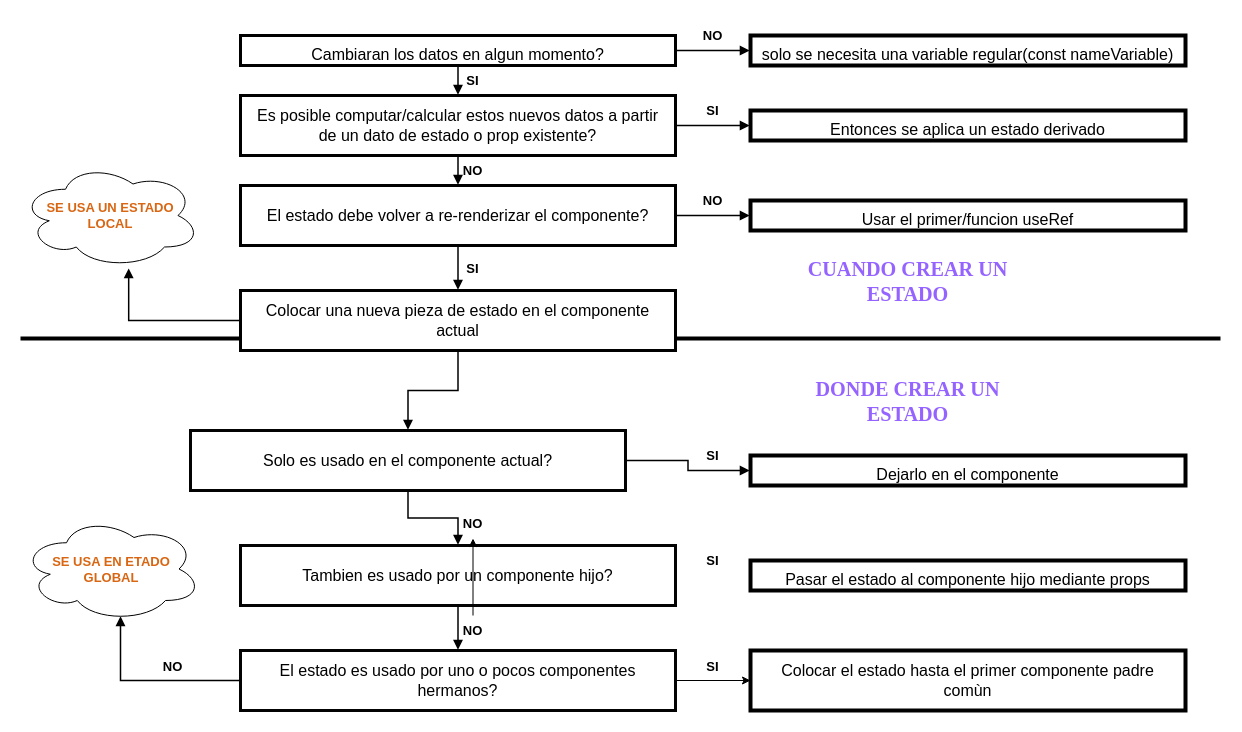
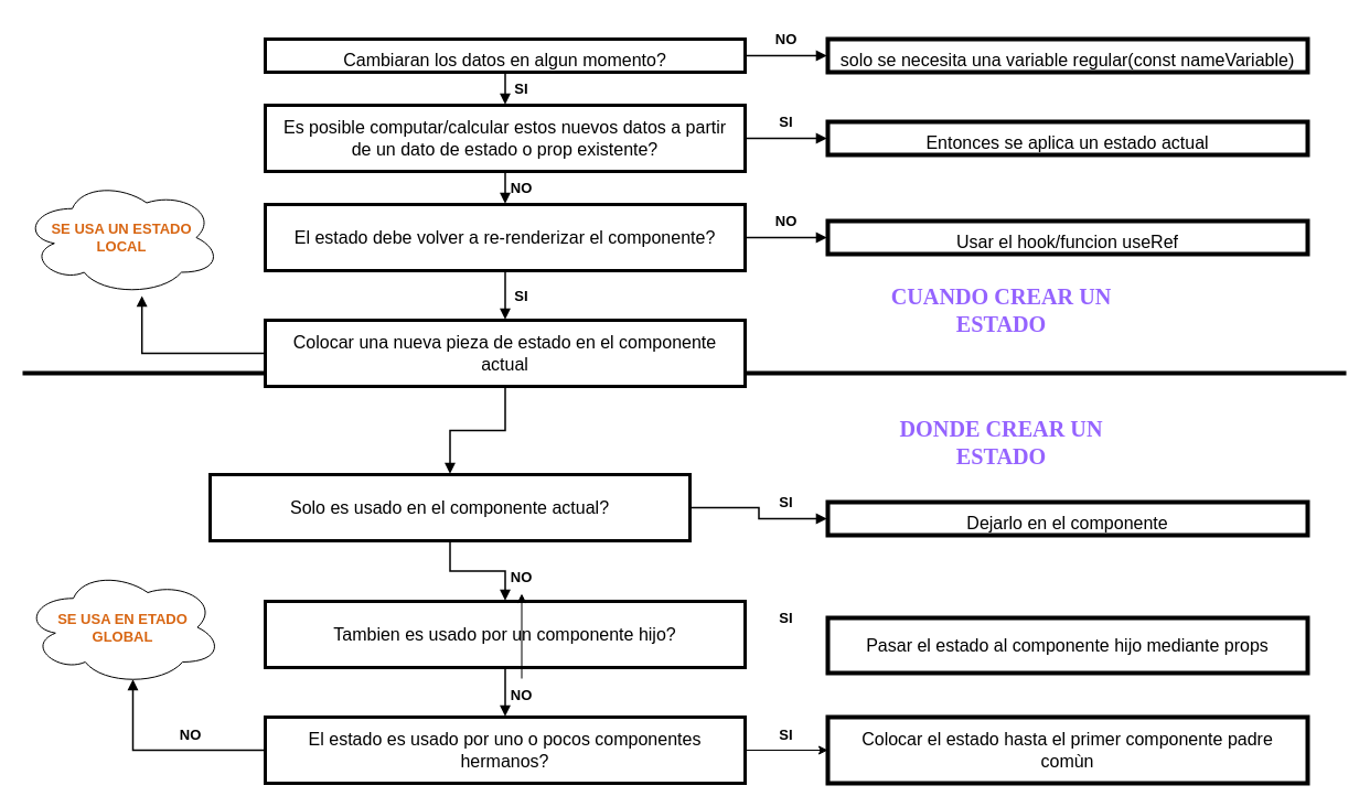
  <mxCell id="0" />
  <mxCell id="1" parent="0" />
  <mxCell id="2" value="Cambiaran los datos en algun momento?" style="html=1;overflow=block;blockSpacing=1;whiteSpace=wrap;fontSize=16;fontColor=default;align=center;spacing=9;strokeColor=#000000;fillColor=default;strokeWidth=3;lucidId=y-L2XgPG~pa.;perimeterSpacing=0;" vertex="1" parent="1"><mxGeometry x="240" y="35" width="435" height="30" as="geometry" /></mxCell>
  <mxCell id="3" value="solo se necesita una variable regular(const nameVariable)" style="html=1;overflow=block;blockSpacing=1;whiteSpace=wrap;fontSize=16;align=center;spacing=9;strokeColor=default;fillColor=default;strokeWidth=4;lucidId=0-L2NfZNu-TH;" vertex="1" parent="1"><mxGeometry x="750" y="35" width="435" height="30" as="geometry" /></mxCell>
  <mxCell id="4" value="" style="html=1;jettySize=18;whiteSpace=wrap;fontSize=13;strokeOpacity=100;strokeWidth=1.5;rounded=1;arcSize=0;edgeStyle=orthogonalEdgeStyle;startArrow=none;endArrow=block;endFill=1;exitX=1.002;exitY=0.5;exitPerimeter=0;entryX=-0.002;entryY=0.5;entryPerimeter=0;lucidId=b_L2WuU~-9Xe;" edge="1" parent="1" source="2" target="3"><mxGeometry width="100" height="100" relative="1" as="geometry"><Array as="points" /></mxGeometry></mxCell>
  <mxCell id="5" value="SI" style="html=1;overflow=block;blockSpacing=1;whiteSpace=wrap;fontSize=13;fontStyle=1;align=center;spacing=3.8;strokeOpacity=0;fillOpacity=0;fillColor=#ffffff;strokeWidth=NaN;lucidId=E_L2T2ztCqjh;" vertex="1" parent="1"><mxGeometry x="450" y="65" width="45" height="30" as="geometry" /></mxCell>
  <mxCell id="6" value="NO" style="html=1;overflow=block;blockSpacing=1;whiteSpace=wrap;fontSize=13;fontStyle=1;align=center;spacing=3.8;strokeOpacity=0;fillOpacity=0;fillColor=#ffffff;strokeWidth=NaN;lucidId=6_L2Kp-9clnS;" vertex="1" parent="1"><mxGeometry x="690" y="20" width="45" height="30" as="geometry" /></mxCell>
  <mxCell id="7" value="Es posible computar/calcular estos nuevos datos a partir de un dato de estado o prop existente?" style="html=1;overflow=block;blockSpacing=1;whiteSpace=wrap;fontSize=16;align=center;spacing=9;strokeColor=default;fillColor=default;strokeWidth=3;lucidId=o.L2Uu2e13lz;" vertex="1" parent="1"><mxGeometry x="240" y="95" width="435" height="60" as="geometry" /></mxCell>
  <mxCell id="8" value="" style="html=1;jettySize=18;whiteSpace=wrap;fontSize=13;strokeOpacity=100;strokeWidth=1.5;rounded=1;arcSize=0;edgeStyle=orthogonalEdgeStyle;startArrow=none;endArrow=block;endFill=1;exitX=0.5;exitY=1.025;exitPerimeter=0;entryX=0.5;entryY=-0.012;entryPerimeter=0;lucidId=y.L2HS76GQda;" edge="1" parent="1" source="2" target="7"><mxGeometry width="100" height="100" relative="1" as="geometry"><Array as="points" /></mxGeometry></mxCell>
- <mxCell id="9" value="Entonces se aplica un estado derivado" style="html=1;overflow=block;blockSpacing=1;whiteSpace=wrap;fontSize=16;align=center;spacing=9;strokeColor=default;fillColor=default;strokeWidth=4;lucidId=r~L2imKpc-Fs;" vertex="1" parent="1"><mxGeometry x="750" y="110" width="435" height="30" as="geometry" /></mxCell>
+ <mxCell id="9" value="Entonces se aplica un estado actual" style="html=1;overflow=block;blockSpacing=1;whiteSpace=wrap;fontSize=16;align=center;spacing=9;strokeColor=default;fillColor=default;strokeWidth=4;lucidId=r~L2imKpc-Fs;" vertex="1" parent="1"><mxGeometry x="750" y="110" width="435" height="30" as="geometry" /></mxCell>
  <mxCell id="10" value="" style="html=1;jettySize=18;whiteSpace=wrap;fontSize=13;strokeOpacity=100;strokeWidth=1.5;rounded=1;arcSize=0;edgeStyle=orthogonalEdgeStyle;startArrow=none;endArrow=block;endFill=1;exitX=1.002;exitY=0.5;exitPerimeter=0;entryX=-0.002;entryY=0.5;entryPerimeter=0;lucidId=x~L2sG259OJJ;" edge="1" parent="1" source="7" target="9"><mxGeometry width="100" height="100" relative="1" as="geometry"><Array as="points" /></mxGeometry></mxCell>
  <mxCell id="11" value="SI" style="html=1;overflow=block;blockSpacing=1;whiteSpace=wrap;fontSize=13;fontStyle=1;align=center;spacing=3.8;strokeOpacity=0;fillOpacity=0;fillColor=#ffffff;strokeWidth=NaN;lucidId=z~L2~txjOp.e;" vertex="1" parent="1"><mxGeometry x="690" y="95" width="45" height="30" as="geometry" /></mxCell>
  <mxCell id="12" value="El estado debe volver a re-renderizar el componente?" style="html=1;overflow=block;blockSpacing=1;whiteSpace=wrap;fontSize=16;align=center;spacing=9;strokeColor=default;fillColor=default;strokeWidth=3;lucidId=2bM2VGP70ALo;" vertex="1" parent="1"><mxGeometry x="240" y="185" width="435" height="60" as="geometry" /></mxCell>
  <mxCell id="13" value="NO" style="html=1;overflow=block;blockSpacing=1;whiteSpace=wrap;fontSize=13;fontStyle=1;align=center;spacing=3.8;strokeOpacity=0;fillOpacity=0;fillColor=#ffffff;strokeWidth=NaN;lucidId=_bM2fdtlc_xq;" vertex="1" parent="1"><mxGeometry x="450" y="155" width="45" height="30" as="geometry" /></mxCell>
  <mxCell id="14" value="" style="html=1;jettySize=18;whiteSpace=wrap;fontSize=13;strokeOpacity=100;strokeWidth=1.5;rounded=1;arcSize=0;edgeStyle=orthogonalEdgeStyle;startArrow=none;endArrow=block;endFill=1;exitX=0.5;exitY=1.013;exitPerimeter=0;entryX=0.5;entryY=-0.012;entryPerimeter=0;lucidId=rcM2xo-LAMJF;" edge="1" parent="1" source="7" target="12"><mxGeometry width="100" height="100" relative="1" as="geometry"><Array as="points" /></mxGeometry></mxCell>
- <mxCell id="15" value="Usar el primer/funcion useRef" style="html=1;overflow=block;blockSpacing=1;whiteSpace=wrap;fontSize=16;align=center;spacing=9;strokeColor=default;fillColor=default;strokeWidth=4;lucidId=MdM22zj0AW-9;" vertex="1" parent="1"><mxGeometry x="750" y="200" width="435" height="30" as="geometry" /></mxCell>
+ <mxCell id="15" value="Usar el hook/funcion useRef" style="html=1;overflow=block;blockSpacing=1;whiteSpace=wrap;fontSize=16;align=center;spacing=9;strokeColor=default;fillColor=default;strokeWidth=4;lucidId=MdM22zj0AW-9;" vertex="1" parent="1"><mxGeometry x="750" y="200" width="435" height="30" as="geometry" /></mxCell>
  <mxCell id="16" value="" style="html=1;jettySize=18;whiteSpace=wrap;fontSize=13;strokeOpacity=100;strokeWidth=1.5;rounded=1;arcSize=0;edgeStyle=orthogonalEdgeStyle;startArrow=none;endArrow=block;endFill=1;exitX=1.002;exitY=0.5;exitPerimeter=0;entryX=-0.002;entryY=0.5;entryPerimeter=0;lucidId=SdM2I0AOXt-O;" edge="1" parent="1" source="12" target="15"><mxGeometry width="100" height="100" relative="1" as="geometry"><Array as="points" /></mxGeometry></mxCell>
  <mxCell id="17" value="NO" style="html=1;overflow=block;blockSpacing=1;whiteSpace=wrap;fontSize=13;fontStyle=1;align=center;spacing=3.8;strokeOpacity=0;fillOpacity=0;fillColor=#ffffff;strokeWidth=NaN;lucidId=6dM2zj_E8gYW;" vertex="1" parent="1"><mxGeometry x="690" y="185" width="45" height="30" as="geometry" /></mxCell>
  <mxCell id="18" value="&lt;span data-lucid-content=&quot;{&amp;quot;t&amp;quot;:&amp;quot;SE USA UN ESTADO LOCAL&amp;quot;,&amp;quot;m&amp;quot;:[{&amp;quot;s&amp;quot;:0,&amp;quot;n&amp;quot;:&amp;quot;a&amp;quot;,&amp;quot;v&amp;quot;:&amp;quot;center&amp;quot;},{&amp;quot;s&amp;quot;:0,&amp;quot;n&amp;quot;:&amp;quot;b&amp;quot;,&amp;quot;v&amp;quot;:true,&amp;quot;e&amp;quot;:22},{&amp;quot;s&amp;quot;:0,&amp;quot;n&amp;quot;:&amp;quot;fsp&amp;quot;,&amp;quot;v&amp;quot;:&amp;quot;ss_presetShapeStyle1_textStyle&amp;quot;,&amp;quot;e&amp;quot;:22},{&amp;quot;s&amp;quot;:0,&amp;quot;n&amp;quot;:&amp;quot;fsp2&amp;quot;,&amp;quot;v&amp;quot;:&amp;quot;ss_presetShapeStyle1_textStyle&amp;quot;,&amp;quot;e&amp;quot;:22}]}&quot; data-lucid-type=&quot;application/vnd.lucid.text&quot;&gt;&lt;span style=&quot;color: rgb(216, 102, 19);&quot;&gt;SE USA UN ESTADO LOCAL&lt;/span&gt;&lt;/span&gt;" style="html=1;overflow=block;blockSpacing=1;whiteSpace=wrap;ellipse;shape=cloud;fontSize=13;fontStyle=1;align=center;spacing=3.8;strokeColor=default;fillColor=default;strokeWidth=NaN;lucidId=YiM2hAPU1zHG;" vertex="1" parent="1"><mxGeometry x="20" y="162.5" width="180" height="105" as="geometry" /></mxCell>
  <mxCell id="19" value="" style="html=1;jettySize=18;whiteSpace=wrap;fontSize=13;strokeOpacity=100;strokeWidth=1.5;rounded=1;arcSize=0;edgeStyle=orthogonalEdgeStyle;startArrow=none;endArrow=block;endFill=1;exitX=0.5;exitY=1.013;exitPerimeter=0;entryX=0.5;entryY=-0.012;entryPerimeter=0;lucidId=WjM2.Wx_gS1U;" edge="1" parent="1" source="12" target="38"><mxGeometry width="100" height="100" relative="1" as="geometry"><Array as="points" /></mxGeometry></mxCell>
  <mxCell id="20" value="" style="html=1;jettySize=18;whiteSpace=wrap;fontSize=13;strokeOpacity=100;strokeWidth=1.5;rounded=1;arcSize=0;edgeStyle=orthogonalEdgeStyle;startArrow=none;endArrow=block;endFill=1;exitX=-0.002;exitY=0.5;exitPerimeter=0;entryX=0.601;entryY=1.004;entryPerimeter=0;lucidId=qkM2v6UuVd2a;" edge="1" parent="1" source="38" target="18"><mxGeometry width="100" height="100" relative="1" as="geometry"><Array as="points" /></mxGeometry></mxCell>
  <mxCell id="21" value="&lt;font face=&quot;Lucida Console&quot;&gt;DONDE CREAR UN ESTADO&lt;/font&gt;" style="html=1;overflow=block;blockSpacing=1;whiteSpace=wrap;fontSize=20.2;fontFamily=Komika Hand;fontColor=#9563ff;fontStyle=1;align=center;spacing=3.8;strokeOpacity=0;fillOpacity=100;fillColor=#ffffff;strokeWidth=6.8;lucidId=mnM2uLOyjuE2;" vertex="1" parent="1"><mxGeometry x="795" y="365" width="225" height="72" as="geometry" /></mxCell>
  <mxCell id="22" value="&lt;font face=&quot;Lucida Console&quot;&gt;CUANDO CREAR UN ESTADO&lt;/font&gt;" style="html=1;overflow=block;blockSpacing=1;whiteSpace=wrap;fontSize=20.2;fontFamily=Komika Hand;fontColor=#9563ff;fontStyle=1;align=center;spacing=3.8;strokeOpacity=0;fillOpacity=100;fillColor=#ffffff;strokeWidth=6.8;lucidId=.lM2U8dDN6oP;" vertex="1" parent="1"><mxGeometry x="795" y="245" width="225" height="72" as="geometry" /></mxCell>
  <mxCell id="23" value="Solo es usado en el componente actual?" style="html=1;overflow=block;blockSpacing=1;whiteSpace=wrap;fontSize=16;align=center;spacing=9;strokeColor=#030303;fillColor=default;strokeWidth=3;lucidId=DrM2gtYjQvpb;" vertex="1" parent="1"><mxGeometry x="190" y="430" width="435" height="60" as="geometry" /></mxCell>
  <mxCell id="24" value="" style="html=1;jettySize=18;whiteSpace=wrap;fontSize=13;strokeOpacity=100;strokeWidth=1.5;rounded=1;arcSize=0;edgeStyle=orthogonalEdgeStyle;startArrow=none;endArrow=block;endFill=1;exitX=0.5;exitY=1.013;exitPerimeter=0;entryX=0.5;entryY=-0.012;entryPerimeter=0;lucidId=LrM25EdKIldH;" edge="1" parent="1" source="38" target="23"><mxGeometry width="100" height="100" relative="1" as="geometry"><Array as="points" /></mxGeometry></mxCell>
  <mxCell id="25" value="Dejarlo en el componente" style="html=1;overflow=block;blockSpacing=1;whiteSpace=wrap;fontSize=16;align=center;spacing=9;strokeColor=default;fillColor=default;strokeWidth=4;lucidId=-rM2UDno4_Qa;" vertex="1" parent="1"><mxGeometry x="750" y="455" width="435" height="30" as="geometry" /></mxCell>
  <mxCell id="26" value="" style="html=1;jettySize=18;whiteSpace=wrap;fontSize=13;strokeOpacity=100;strokeWidth=1.5;rounded=1;arcSize=0;edgeStyle=orthogonalEdgeStyle;startArrow=none;endArrow=block;endFill=1;exitX=1.002;exitY=0.5;exitPerimeter=0;entryX=-0.002;entryY=0.5;entryPerimeter=0;lucidId=jsM2xcRnAdau;" edge="1" parent="1" source="23" target="25"><mxGeometry width="100" height="100" relative="1" as="geometry"><Array as="points" /></mxGeometry></mxCell>
  <mxCell id="27" value="Tambien es usado por un componente hijo?" style="html=1;overflow=block;blockSpacing=1;whiteSpace=wrap;fontSize=16;align=center;spacing=9;strokeColor=#030303;fillColor=default;strokeWidth=3;lucidId=DtM2mQIPchar;" vertex="1" parent="1"><mxGeometry x="240" y="545" width="435" height="60" as="geometry" /></mxCell>
  <mxCell id="28" value="" style="html=1;jettySize=18;whiteSpace=wrap;fontSize=13;strokeOpacity=100;strokeWidth=1.5;rounded=1;arcSize=0;edgeStyle=orthogonalEdgeStyle;startArrow=none;endArrow=block;endFill=1;exitX=0.5;exitY=1.013;exitPerimeter=0;entryX=0.5;entryY=-0.012;entryPerimeter=0;lucidId=NtM2izFI.Vyj;" edge="1" parent="1" source="23" target="27"><mxGeometry width="100" height="100" relative="1" as="geometry"><Array as="points" /></mxGeometry></mxCell>
  <mxCell id="29" value="SI" style="html=1;overflow=block;blockSpacing=1;whiteSpace=wrap;fontSize=13;fontStyle=1;align=center;spacing=3.8;strokeOpacity=0;fillOpacity=0;fillColor=#ffffff;strokeWidth=NaN;lucidId=7tM2O_M-BN.u;" vertex="1" parent="1"><mxGeometry x="450" y="253" width="45" height="30" as="geometry" /></mxCell>
  <mxCell id="30" value="SI" style="html=1;overflow=block;blockSpacing=1;whiteSpace=wrap;fontSize=13;fontStyle=1;align=center;spacing=3.8;strokeOpacity=0;fillOpacity=0;fillColor=#ffffff;strokeWidth=NaN;lucidId=quM2D4lmGbj2;" vertex="1" parent="1"><mxGeometry x="690" y="440" width="45" height="30" as="geometry" /></mxCell>
- <mxCell id="31" value="Pasar el estado al componente hijo mediante props" style="html=1;overflow=block;blockSpacing=1;whiteSpace=wrap;fontSize=16;align=center;spacing=9;strokeColor=default;fillColor=default;strokeWidth=4;lucidId=dvM24LqrrwdD;" vertex="1" parent="1"><mxGeometry x="750" y="560" width="435" height="30" as="geometry" /></mxCell>
+ <mxCell id="31" value="Pasar el estado al componente hijo mediante props" style="html=1;overflow=block;blockSpacing=1;whiteSpace=wrap;fontSize=16;align=center;spacing=9;strokeColor=default;fillColor=default;strokeWidth=4;lucidId=dvM24LqrrwdD;" vertex="1" parent="1"><mxGeometry x="750" y="560" width="435" height="50" as="geometry" /></mxCell>
  <mxCell id="32" value="SI" style="html=1;overflow=block;blockSpacing=1;whiteSpace=wrap;fontSize=13;fontStyle=1;align=center;spacing=3.8;strokeOpacity=0;fillOpacity=0;fillColor=#ffffff;strokeWidth=NaN;lucidId=nvM2bEyLe_9T;" vertex="1" parent="1"><mxGeometry x="690" y="545" width="45" height="30" as="geometry" /></mxCell>
  <mxCell id="33" value="NO" style="html=1;overflow=block;blockSpacing=1;whiteSpace=wrap;fontSize=13;fontStyle=1;align=center;spacing=3.8;strokeOpacity=0;fillOpacity=0;fillColor=#ffffff;strokeWidth=NaN;lucidId=uvM2qtTbAHKE;" vertex="1" parent="1"><mxGeometry x="450" y="508" width="45" height="30" as="geometry" /></mxCell>
  <mxCell id="34" style="edgeStyle=orthogonalEdgeStyle;rounded=0;orthogonalLoop=1;jettySize=auto;html=1;exitX=1;exitY=0.5;exitDx=0;exitDy=0;entryX=0;entryY=0.5;entryDx=0;entryDy=0;" edge="1" parent="1" source="35" target="41"><mxGeometry relative="1" as="geometry" /></mxCell>
  <mxCell id="35" value="El estado es usado por uno o pocos componentes hermanos?" style="html=1;overflow=block;blockSpacing=1;whiteSpace=wrap;fontSize=16;align=center;spacing=9;strokeColor=#030303;fillColor=default;strokeWidth=3;lucidId=UBM2BQuclww1;" vertex="1" parent="1"><mxGeometry x="240" y="650" width="435" height="60" as="geometry" /></mxCell>
  <mxCell id="36" value="" style="html=1;jettySize=18;whiteSpace=wrap;fontSize=13;strokeOpacity=100;strokeWidth=1.5;rounded=1;arcSize=0;edgeStyle=orthogonalEdgeStyle;startArrow=none;endArrow=block;endFill=1;exitX=0.5;exitY=1.013;exitPerimeter=0;entryX=0.5;entryY=-0.012;entryPerimeter=0;lucidId=vDM2HyM~he2t;" edge="1" parent="1" source="27" target="35"><mxGeometry width="100" height="100" relative="1" as="geometry"><Array as="points" /></mxGeometry></mxCell>
  <mxCell id="37" value="" style="endArrow=none;html=1;rounded=0;strokeWidth=4;" edge="1" parent="1"><mxGeometry width="50" height="50" relative="1" as="geometry"><mxPoint x="20" y="338" as="sourcePoint" /><mxPoint x="1220" y="338" as="targetPoint" /></mxGeometry></mxCell>
  <mxCell id="38" value="Colocar una nueva pieza de estado en el componente actual" style="html=1;overflow=block;blockSpacing=1;whiteSpace=wrap;fontSize=16;align=center;spacing=9;strokeColor=default;fillColor=default;strokeWidth=3;lucidId=PhM2NbIssY8J;" vertex="1" parent="1"><mxGeometry x="240" y="290" width="435" height="60" as="geometry" /></mxCell>
  <mxCell id="39" value="" style="edgeStyle=orthogonalEdgeStyle;rounded=0;orthogonalLoop=1;jettySize=auto;html=1;" edge="1" parent="1" source="40" target="33"><mxGeometry relative="1" as="geometry" /></mxCell>
  <mxCell id="40" value="NO" style="html=1;overflow=block;blockSpacing=1;whiteSpace=wrap;fontSize=13;fontStyle=1;align=center;spacing=3.8;strokeOpacity=0;fillOpacity=0;fillColor=#ffffff;strokeWidth=NaN;lucidId=uvM2qtTbAHKE;" vertex="1" parent="1"><mxGeometry x="450" y="615" width="45" height="30" as="geometry" /></mxCell>
  <mxCell id="41" value="Colocar el estado hasta el primer componente padre comùn" style="html=1;overflow=block;blockSpacing=1;whiteSpace=wrap;fontSize=16;align=center;spacing=9;strokeColor=default;fillColor=default;strokeWidth=4;lucidId=dvM24LqrrwdD;" vertex="1" parent="1"><mxGeometry x="750" y="650" width="435" height="60" as="geometry" /></mxCell>
  <mxCell id="42" value="SI" style="html=1;overflow=block;blockSpacing=1;whiteSpace=wrap;fontSize=13;fontStyle=1;align=center;spacing=3.8;strokeOpacity=0;fillOpacity=0;fillColor=#ffffff;strokeWidth=NaN;lucidId=nvM2bEyLe_9T;" vertex="1" parent="1"><mxGeometry x="690" y="651" width="45" height="30" as="geometry" /></mxCell>
  <mxCell id="43" value="" style="html=1;jettySize=18;whiteSpace=wrap;fontSize=13;strokeOpacity=100;strokeWidth=1.5;rounded=1;arcSize=0;edgeStyle=orthogonalEdgeStyle;startArrow=none;endArrow=block;endFill=1;exitX=0;exitY=0.5;entryX=0.55;entryY=0.95;entryPerimeter=0;lucidId=qkM2v6UuVd2a;exitDx=0;exitDy=0;entryDx=0;entryDy=0;" edge="1" parent="1" source="35" target="44"><mxGeometry width="100" height="100" relative="1" as="geometry"><Array as="points" /><mxPoint x="240" y="667" as="sourcePoint" /><mxPoint x="129" y="615" as="targetPoint" /></mxGeometry></mxCell>
  <mxCell id="44" value="&lt;font color=&quot;#d86613&quot;&gt;SE USA EN ETADO GLOBAL&lt;/font&gt;" style="html=1;overflow=block;blockSpacing=1;whiteSpace=wrap;ellipse;shape=cloud;fontSize=13;fontStyle=1;align=center;spacing=3.8;strokeColor=default;fillColor=default;strokeWidth=NaN;lucidId=YiM2hAPU1zHG;" vertex="1" parent="1"><mxGeometry x="21" y="516" width="180" height="105" as="geometry" /></mxCell>
  <mxCell id="45" value="NO" style="html=1;overflow=block;blockSpacing=1;whiteSpace=wrap;fontSize=13;fontStyle=1;align=center;spacing=3.8;strokeOpacity=0;fillOpacity=0;fillColor=#ffffff;strokeWidth=NaN;lucidId=uvM2qtTbAHKE;" vertex="1" parent="1"><mxGeometry x="150" y="651" width="45" height="30" as="geometry" /></mxCell>
